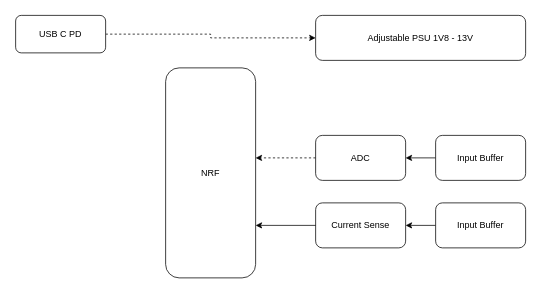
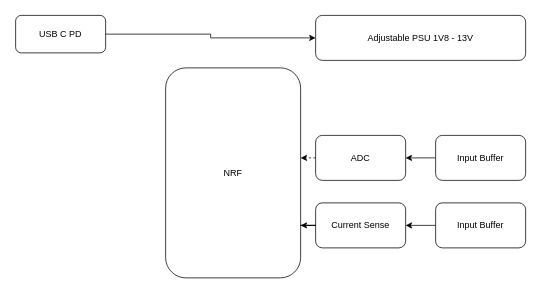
  <mxCell id="0" />
  <mxCell id="1" parent="0" />
- <mxCell id="2" style="edgeStyle=orthogonalEdgeStyle;rounded=0;orthogonalLoop=1;jettySize=auto;html=1;dashed=1;" edge="1" parent="1" source="3" target="12"><mxGeometry relative="1" as="geometry" /></mxCell>
+ <mxCell id="2" style="edgeStyle=orthogonalEdgeStyle;rounded=0;orthogonalLoop=1;jettySize=auto;html=1;" edge="1" parent="1" source="3" target="12"><mxGeometry relative="1" as="geometry" /></mxCell>
  <mxCell id="3" value="USB C PD" style="rounded=1;whiteSpace=wrap;html=1;" vertex="1" parent="1"><mxGeometry x="20" y="20" width="120" height="50" as="geometry" /></mxCell>
- <mxCell id="4" value="NRF" style="rounded=1;whiteSpace=wrap;html=1;" vertex="1" parent="1"><mxGeometry x="220" y="90" width="120" height="280" as="geometry" /></mxCell>
+ <mxCell id="4" value="NRF" style="rounded=1;whiteSpace=wrap;html=1;" vertex="1" parent="1"><mxGeometry x="220" y="90" width="180" height="280" as="geometry" /></mxCell>
  <mxCell id="5" value="" style="edgeStyle=orthogonalEdgeStyle;rounded=0;orthogonalLoop=1;jettySize=auto;html=1;dashed=1;" edge="1" parent="1" source="6" target="4"><mxGeometry relative="1" as="geometry"><Array as="points"><mxPoint x="360" y="210" /><mxPoint x="360" y="210" /></Array></mxGeometry></mxCell>
  <mxCell id="6" value="ADC" style="rounded=1;whiteSpace=wrap;html=1;" vertex="1" parent="1"><mxGeometry x="420" y="180" width="120" height="60" as="geometry" /></mxCell>
  <mxCell id="7" value="" style="edgeStyle=orthogonalEdgeStyle;rounded=0;orthogonalLoop=1;jettySize=auto;html=1;" edge="1" parent="1" source="8" target="6"><mxGeometry relative="1" as="geometry" /></mxCell>
  <mxCell id="8" value="Input Buffer" style="rounded=1;whiteSpace=wrap;html=1;" vertex="1" parent="1"><mxGeometry x="580" y="180" width="120" height="60" as="geometry" /></mxCell>
  <mxCell id="9" value="Current Sense" style="rounded=1;whiteSpace=wrap;html=1;" vertex="1" parent="1"><mxGeometry x="420" y="270" width="120" height="60" as="geometry" /></mxCell>
  <mxCell id="10" value="" style="edgeStyle=orthogonalEdgeStyle;rounded=0;orthogonalLoop=1;jettySize=auto;html=1;" edge="1" parent="1" source="11" target="9"><mxGeometry relative="1" as="geometry" /></mxCell>
  <mxCell id="11" value="Input Buffer" style="rounded=1;whiteSpace=wrap;html=1;" vertex="1" parent="1"><mxGeometry x="580" y="270" width="120" height="60" as="geometry" /></mxCell>
  <mxCell id="12" value="Adjustable PSU 1V8 - 13V" style="rounded=1;whiteSpace=wrap;html=1;" vertex="1" parent="1"><mxGeometry x="420" y="20" width="280" height="60" as="geometry" /></mxCell>
  <mxCell id="13" style="edgeStyle=orthogonalEdgeStyle;rounded=0;orthogonalLoop=1;jettySize=auto;html=1;entryX=1;entryY=0.75;entryDx=0;entryDy=0;" edge="1" parent="1" source="9" target="4"><mxGeometry relative="1" as="geometry"><Array as="points" /></mxGeometry></mxCell>
